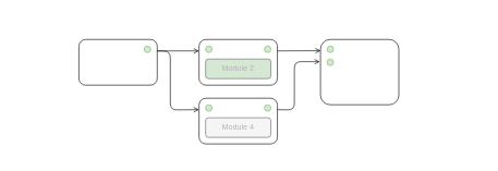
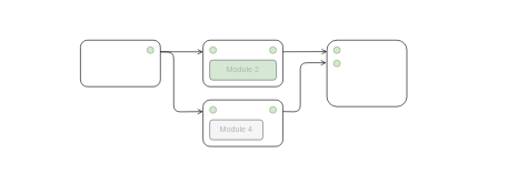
  <mxCell id="0" />
  <mxCell id="1" parent="0" />
  <mxCell id="2" value="" style="rounded=0;whiteSpace=wrap;html=1;fontColor=#B3B3B3;strokeColor=none;" parent="1" vertex="1"><mxGeometry x="20" y="20" width="720" height="220" as="geometry" /></mxCell>
  <mxCell id="3" value="" style="rounded=1;whiteSpace=wrap;html=1;" parent="1" vertex="1"><mxGeometry x="120" y="60" width="120" height="70" as="geometry" /></mxCell>
  <mxCell id="4" value="" style="rounded=1;whiteSpace=wrap;html=1;" parent="1" vertex="1"><mxGeometry x="304" y="60" width="120" height="70" as="geometry" /></mxCell>
  <mxCell id="5" value="" style="rounded=1;whiteSpace=wrap;html=1;" parent="1" vertex="1"><mxGeometry x="490" y="60" width="120" height="100" as="geometry" /></mxCell>
  <mxCell id="6" value="" style="ellipse;whiteSpace=wrap;html=1;fillColor=#d5e8d4;strokeColor=#82b366;" parent="1" vertex="1"><mxGeometry x="220" y="70" width="10" height="10" as="geometry" /></mxCell>
  <mxCell id="7" value="" style="ellipse;whiteSpace=wrap;html=1;fillColor=#d5e8d4;strokeColor=#82b366;" parent="1" vertex="1"><mxGeometry x="314" y="70" width="10" height="10" as="geometry" /></mxCell>
  <mxCell id="8" value="" style="ellipse;whiteSpace=wrap;html=1;fillColor=#d5e8d4;strokeColor=#82b366;" parent="1" vertex="1"><mxGeometry x="404" y="70" width="10" height="10" as="geometry" /></mxCell>
  <mxCell id="9" value="" style="ellipse;whiteSpace=wrap;html=1;fillColor=#d5e8d4;strokeColor=#82b366;" parent="1" vertex="1"><mxGeometry x="500" y="70" width="10" height="10" as="geometry" /></mxCell>
  <mxCell id="10" value="&lt;font color=&quot;#b3b3b3&quot;&gt;Module 2&lt;/font&gt;" style="rounded=1;whiteSpace=wrap;html=1;fillColor=#d5e8d4;fontColor=#333333;strokeColor=#666666;" parent="1" vertex="1"><mxGeometry x="314" y="90" width="100" height="30" as="geometry" /></mxCell>
  <mxCell id="11" value="" style="endArrow=open;html=1;exitX=1;exitY=0.25;exitDx=0;exitDy=0;entryX=0;entryY=0.25;entryDx=0;entryDy=0;endFill=0;" parent="1" source="3" target="4" edge="1"><mxGeometry width="50" height="50" relative="1" as="geometry"><mxPoint x="240" y="70" as="sourcePoint" /><mxPoint x="290" y="20" as="targetPoint" /></mxGeometry></mxCell>
  <mxCell id="12" value="" style="endArrow=open;html=1;exitX=1;exitY=0.25;exitDx=0;exitDy=0;entryX=0.002;entryY=0.172;entryDx=0;entryDy=0;endFill=0;entryPerimeter=0;" parent="1" source="4" target="5" edge="1"><mxGeometry width="50" height="50" relative="1" as="geometry"><mxPoint x="430" y="50" as="sourcePoint" /><mxPoint x="480" y="0" as="targetPoint" /></mxGeometry></mxCell>
  <mxCell id="13" value="" style="rounded=1;whiteSpace=wrap;html=1;" parent="1" vertex="1"><mxGeometry x="304" y="150" width="120" height="70" as="geometry" /></mxCell>
  <mxCell id="14" value="" style="ellipse;whiteSpace=wrap;html=1;fillColor=#d5e8d4;strokeColor=#82b366;" parent="1" vertex="1"><mxGeometry x="314" y="160" width="10" height="10" as="geometry" /></mxCell>
  <mxCell id="15" value="" style="ellipse;whiteSpace=wrap;html=1;fillColor=#d5e8d4;strokeColor=#82b366;" parent="1" vertex="1"><mxGeometry x="404" y="160" width="10" height="10" as="geometry" /></mxCell>
- <mxCell id="16" value="&lt;font color=&quot;#b3b3b3&quot;&gt;Module 4&lt;/font&gt;" style="rounded=1;whiteSpace=wrap;html=1;fillColor=#f5f5f5;fontColor=#333333;strokeColor=#666666;" parent="1" vertex="1"><mxGeometry x="314" y="180" width="100" height="30" as="geometry" /></mxCell>
+ <mxCell id="16" value="&lt;font color=&quot;#b3b3b3&quot;&gt;Module 4&lt;/font&gt;" style="rounded=1;whiteSpace=wrap;html=1;fillColor=#f5f5f5;fontColor=#333333;strokeColor=#666666;" parent="1" vertex="1"><mxGeometry x="314" y="180" width="80" height="30" as="geometry" /></mxCell>
  <mxCell id="17" value="" style="endArrow=open;html=1;fontColor=#B3B3B3;exitX=1;exitY=0.25;exitDx=0;exitDy=0;entryX=0;entryY=0.25;entryDx=0;entryDy=0;endFill=0;" parent="1" source="3" target="13" edge="1"><mxGeometry width="50" height="50" relative="1" as="geometry"><mxPoint x="170" y="260" as="sourcePoint" /><mxPoint x="220" y="210" as="targetPoint" /><Array as="points"><mxPoint x="260" y="78" /><mxPoint x="260" y="168" /></Array></mxGeometry></mxCell>
  <mxCell id="18" value="" style="ellipse;whiteSpace=wrap;html=1;fillColor=#d5e8d4;strokeColor=#82b366;" parent="1" vertex="1"><mxGeometry x="500" y="90" width="10" height="10" as="geometry" /></mxCell>
  <mxCell id="19" value="" style="endArrow=open;html=1;fontColor=#B3B3B3;exitX=1;exitY=0.25;exitDx=0;exitDy=0;entryX=-0.008;entryY=0.34;entryDx=0;entryDy=0;entryPerimeter=0;endFill=0;" parent="1" source="13" target="5" edge="1"><mxGeometry width="50" height="50" relative="1" as="geometry"><mxPoint x="470" y="250" as="sourcePoint" /><mxPoint x="520" y="200" as="targetPoint" /><Array as="points"><mxPoint x="450" y="168" /><mxPoint x="450" y="94" /></Array></mxGeometry></mxCell>
